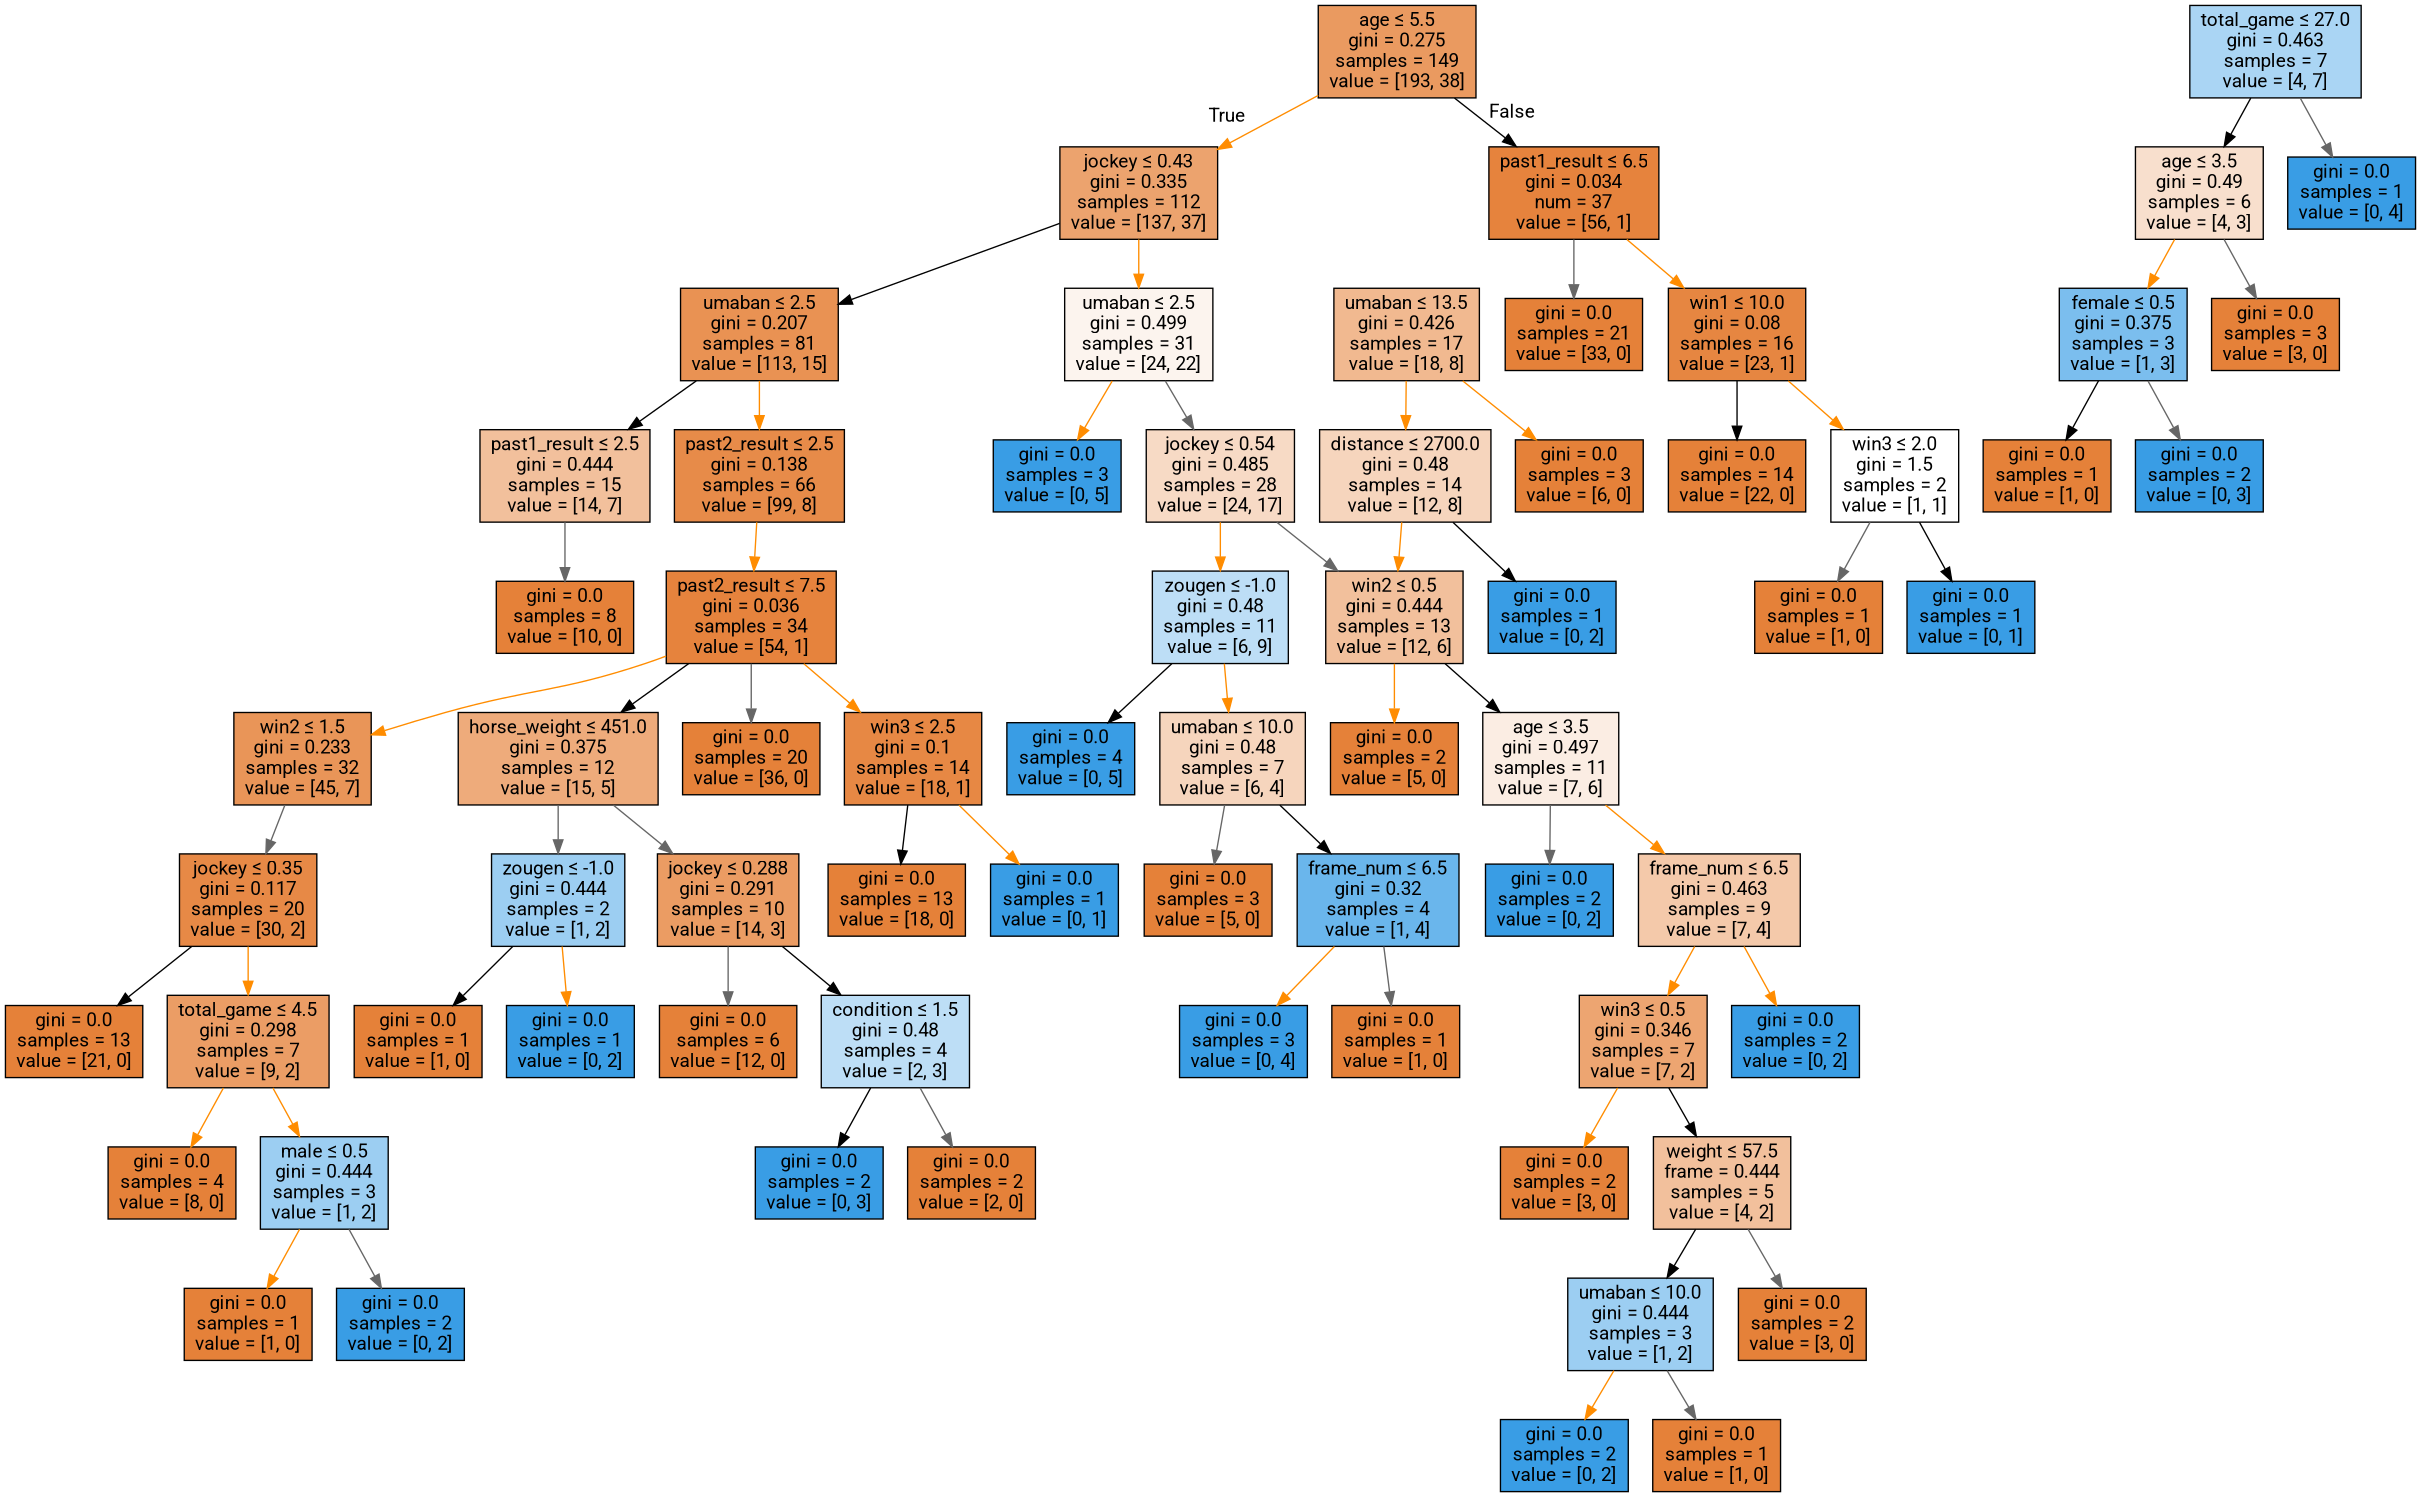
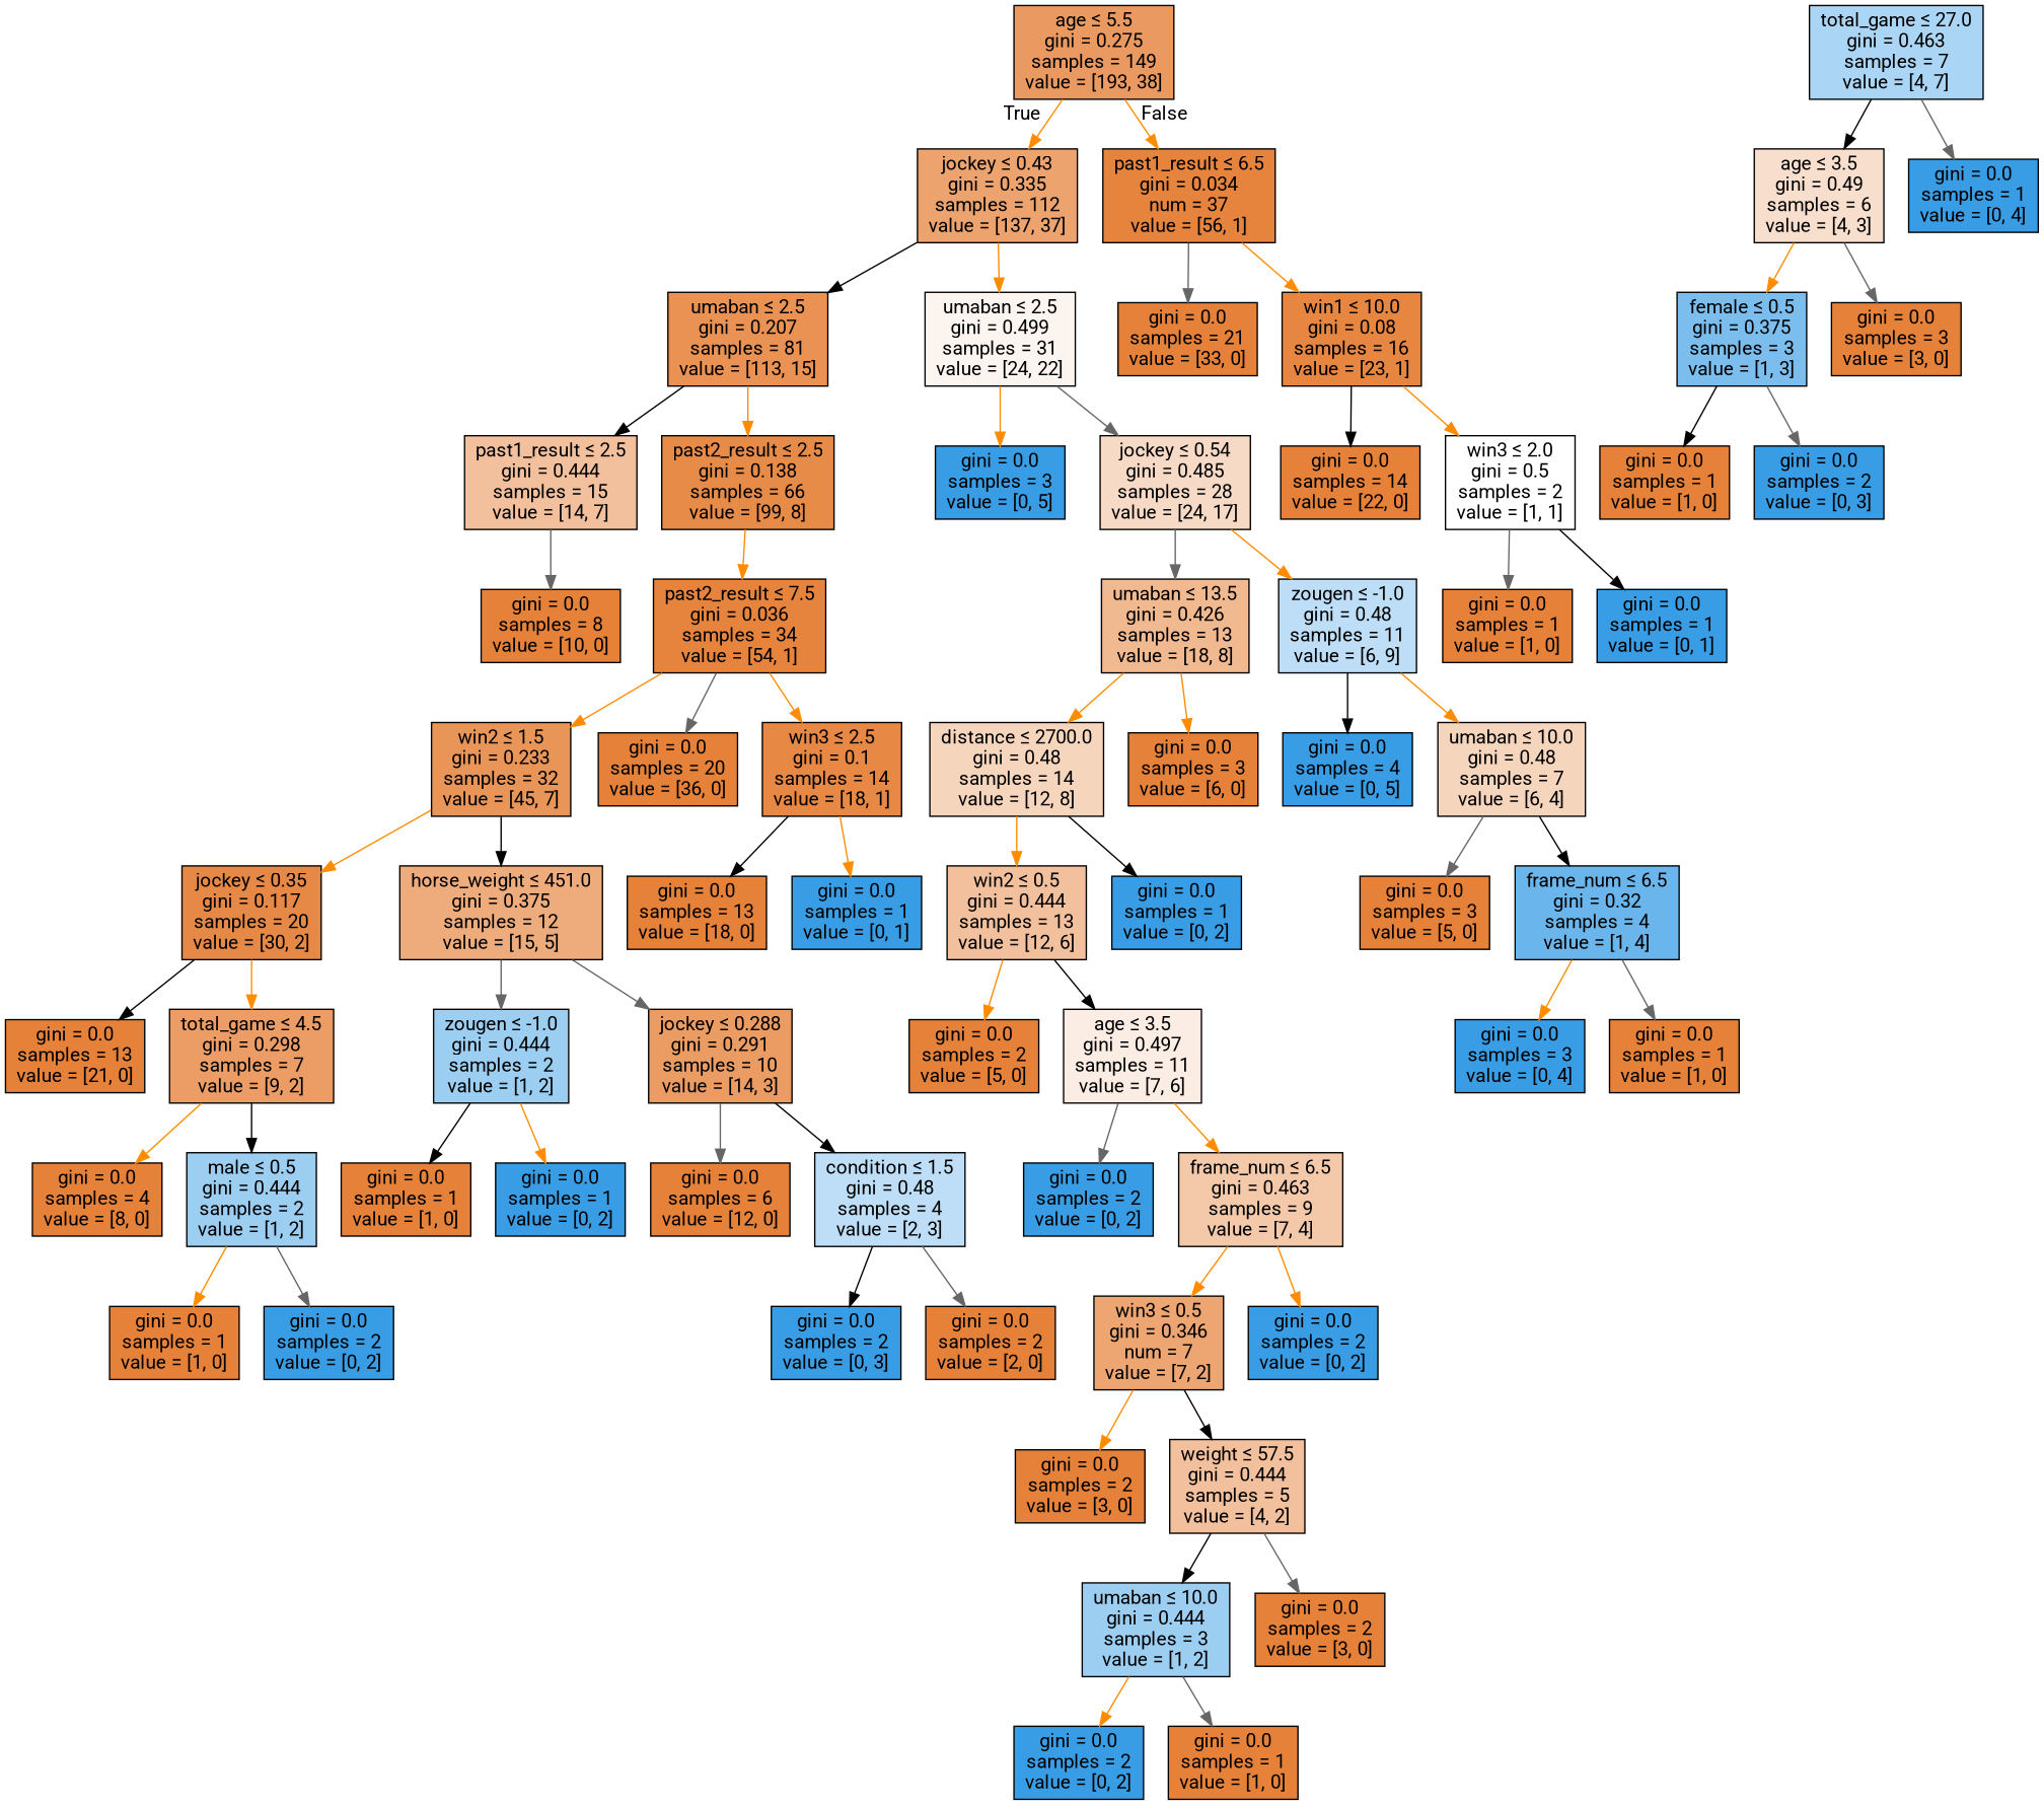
  digraph {
    fontname=Roboto
    node [color=black fillcolor="#e58139ff" fontname=Roboto shape=box style=filled]
    edge [color=darkorange fontname=Roboto]
    n1 [fillcolor="#e58139cd" label=<age &le; 5.5<br/>gini = 0.275<br/>samples = 149<br/>value = [193, 38]>]
    n2 [fillcolor="#e58139ba" label=<jockey &le; 0.43<br/>gini = 0.335<br/>samples = 112<br/>value = [137, 37]>]
    n3 [fillcolor="#e58139fa" label=<past1_result &le; 6.5<br/>gini = 0.034<br/>num = 37<br/>value = [56, 1]>]
    n4 [fillcolor="#e58139dd" label=<umaban &le; 2.5<br/>gini = 0.207<br/>samples = 81<br/>value = [113, 15]>]
    n5 [fillcolor="#e5813915" label=<umaban &le; 2.5<br/>gini = 0.499<br/>samples = 31<br/>value = [24, 22]>]
    n6 [label=<gini = 0.0<br/>samples = 21<br/>value = [33, 0]>]
    n7 [fillcolor="#e58139f4" label=<win1 &le; 10.0<br/>gini = 0.08<br/>samples = 16<br/>value = [23, 1]>]
    n8 [fillcolor="#e581397f" label=<past1_result &le; 2.5<br/>gini = 0.444<br/>samples = 15<br/>value = [14, 7]>]
    n9 [fillcolor="#e58139ea" label=<past2_result &le; 2.5<br/>gini = 0.138<br/>samples = 66<br/>value = [99, 8]>]
    n10 [fillcolor="#399de5ff" label=<gini = 0.0<br/>samples = 3<br/>value = [0, 5]>]
    n11 [fillcolor="#e581394a" label=<jockey &le; 0.54<br/>gini = 0.485<br/>samples = 28<br/>value = [24, 17]>]
    n12 [label=<gini = 0.0<br/>samples = 8<br/>value = [10, 0]>]
    n13 [fillcolor="#e58139fa" label=<past2_result &le; 7.5<br/>gini = 0.036<br/>samples = 34<br/>value = [54, 1]>]
    n14 [fillcolor="#399de56d" label=<total_game &le; 27.0<br/>gini = 0.463<br/>samples = 7<br/>value = [4, 7]>]
    n15 [fillcolor="#e5813940" label=<age &le; 3.5<br/>gini = 0.49<br/>samples = 6<br/>value = [4, 3]>]
    n16 [fillcolor="#399de5ff" label=<gini = 0.0<br/>samples = 1<br/>value = [0, 4]>]
    n17 [fillcolor="#399de5aa" label=<female &le; 0.5<br/>gini = 0.375<br/>samples = 3<br/>value = [1, 3]>]
    n18 [label=<gini = 0.0<br/>samples = 3<br/>value = [3, 0]>]
    n19 [label=<gini = 0.0<br/>samples = 1<br/>value = [1, 0]>]
    n20 [fillcolor="#399de5ff" label=<gini = 0.0<br/>samples = 2<br/>value = [0, 3]>]
    n21 [fillcolor="#e58139d7" label=<win2 &le; 1.5<br/>gini = 0.233<br/>samples = 32<br/>value = [45, 7]>]
    n22 [fillcolor="#e58139ee" label=<jockey &le; 0.35<br/>gini = 0.117<br/>samples = 20<br/>value = [30, 2]>]
    n23 [fillcolor="#e58139aa" label=<horse_weight &le; 451.0<br/>gini = 0.375<br/>samples = 12<br/>value = [15, 5]>]
    n24 [label=<gini = 0.0<br/>samples = 20<br/>value = [36, 0]>]
    n25 [fillcolor="#e58139f1" label=<win3 &le; 2.5<br/>gini = 0.1<br/>samples = 14<br/>value = [18, 1]>]
    n26 [label=<gini = 0.0<br/>samples = 13<br/>value = [21, 0]>]
    n27 [fillcolor="#e58139c6" label=<total_game &le; 4.5<br/>gini = 0.298<br/>samples = 7<br/>value = [9, 2]>]
    n28 [fillcolor="#399de57f" label=<zougen &le; -1.0<br/>gini = 0.444<br/>samples = 2<br/>value = [1, 2]>]
    n29 [fillcolor="#e58139c8" label=<jockey &le; 0.288<br/>gini = 0.291<br/>samples = 10<br/>value = [14, 3]>]
    n30 [label=<gini = 0.0<br/>samples = 4<br/>value = [8, 0]>]
-   n31 [fillcolor="#399de57f" label=<male &le; 0.5<br/>gini = 0.444<br/>samples = 3<br/>value = [1, 2]>]
+   n31 [fillcolor="#399de57f" label=<male &le; 0.5<br/>gini = 0.444<br/>samples = 2<br/>value = [1, 2]>]
    n32 [label=<gini = 0.0<br/>samples = 1<br/>value = [1, 0]>]
    n33 [fillcolor="#399de5ff" label=<gini = 0.0<br/>samples = 2<br/>value = [0, 2]>]
    n34 [label=<gini = 0.0<br/>samples = 1<br/>value = [1, 0]>]
    n35 [fillcolor="#399de5ff" label=<gini = 0.0<br/>samples = 1<br/>value = [0, 2]>]
    n36 [label=<gini = 0.0<br/>samples = 6<br/>value = [12, 0]>]
    n37 [fillcolor="#399de555" label=<condition &le; 1.5<br/>gini = 0.48<br/>samples = 4<br/>value = [2, 3]>]
    n38 [fillcolor="#399de5ff" label=<gini = 0.0<br/>samples = 2<br/>value = [0, 3]>]
    n39 [label=<gini = 0.0<br/>samples = 2<br/>value = [2, 0]>]
    n40 [label=<gini = 0.0<br/>samples = 13<br/>value = [18, 0]>]
    n41 [fillcolor="#399de5ff" label=<gini = 0.0<br/>samples = 1<br/>value = [0, 1]>]
-   n42 [fillcolor="#e581398e" label=<umaban &le; 13.5<br/>gini = 0.426<br/>samples = 17<br/>value = [18, 8]>]
+   n42 [fillcolor="#e581398e" label=<umaban &le; 13.5<br/>gini = 0.426<br/>samples = 13<br/>value = [18, 8]>]
    n43 [fillcolor="#399de555" label=<zougen &le; -1.0<br/>gini = 0.48<br/>samples = 11<br/>value = [6, 9]>]
    n44 [fillcolor="#e5813955" label=<distance &le; 2700.0<br/>gini = 0.48<br/>samples = 14<br/>value = [12, 8]>]
    n45 [label=<gini = 0.0<br/>samples = 3<br/>value = [6, 0]>]
    n46 [fillcolor="#399de5ff" label=<gini = 0.0<br/>samples = 4<br/>value = [0, 5]>]
    n47 [fillcolor="#e5813955" label=<umaban &le; 10.0<br/>gini = 0.48<br/>samples = 7<br/>value = [6, 4]>]
    n48 [fillcolor="#e581397f" label=<win2 &le; 0.5<br/>gini = 0.444<br/>samples = 13<br/>value = [12, 6]>]
    n49 [fillcolor="#399de5ff" label=<gini = 0.0<br/>samples = 1<br/>value = [0, 2]>]
    n50 [label=<gini = 0.0<br/>samples = 2<br/>value = [5, 0]>]
    n51 [fillcolor="#e5813924" label=<age &le; 3.5<br/>gini = 0.497<br/>samples = 11<br/>value = [7, 6]>]
    n52 [fillcolor="#399de5ff" label=<gini = 0.0<br/>samples = 2<br/>value = [0, 2]>]
    n53 [fillcolor="#e581396d" label=<frame_num &le; 6.5<br/>gini = 0.463<br/>samples = 9<br/>value = [7, 4]>]
-   n54 [fillcolor="#e58139b6" label=<win3 &le; 0.5<br/>gini = 0.346<br/>samples = 7<br/>value = [7, 2]>]
+   n54 [fillcolor="#e58139b6" label=<win3 &le; 0.5<br/>gini = 0.346<br/>num = 7<br/>value = [7, 2]>]
    n55 [fillcolor="#399de5ff" label=<gini = 0.0<br/>samples = 2<br/>value = [0, 2]>]
    n56 [label=<gini = 0.0<br/>samples = 2<br/>value = [3, 0]>]
-   n57 [fillcolor="#e581397f" label=<weight &le; 57.5<br/>frame = 0.444<br/>samples = 5<br/>value = [4, 2]>]
+   n57 [fillcolor="#e581397f" label=<weight &le; 57.5<br/>gini = 0.444<br/>samples = 5<br/>value = [4, 2]>]
    n58 [fillcolor="#399de57f" label=<umaban &le; 10.0<br/>gini = 0.444<br/>samples = 3<br/>value = [1, 2]>]
    n59 [label=<gini = 0.0<br/>samples = 2<br/>value = [3, 0]>]
    n60 [fillcolor="#399de5ff" label=<gini = 0.0<br/>samples = 2<br/>value = [0, 2]>]
    n61 [label=<gini = 0.0<br/>samples = 1<br/>value = [1, 0]>]
    n62 [label=<gini = 0.0<br/>samples = 3<br/>value = [5, 0]>]
    n63 [fillcolor="#399de5bf" label=<frame_num &le; 6.5<br/>gini = 0.32<br/>samples = 4<br/>value = [1, 4]>]
    n64 [fillcolor="#399de5ff" label=<gini = 0.0<br/>samples = 3<br/>value = [0, 4]>]
    n65 [label=<gini = 0.0<br/>samples = 1<br/>value = [1, 0]>]
    n66 [label=<gini = 0.0<br/>samples = 14<br/>value = [22, 0]>]
-   n67 [fillcolor="#e5813900" label=<win3 &le; 2.0<br/>gini = 1.5<br/>samples = 2<br/>value = [1, 1]>]
+   n67 [fillcolor="#e5813900" label=<win3 &le; 2.0<br/>gini = 0.5<br/>samples = 2<br/>value = [1, 1]>]
    n68 [label=<gini = 0.0<br/>samples = 1<br/>value = [1, 0]>]
    n69 [fillcolor="#399de5ff" label=<gini = 0.0<br/>samples = 1<br/>value = [0, 1]>]
    n1 -> n2 [headlabel=True labelangle=45 labeldistance=2.5]
-   n1 -> n3 [color=black headlabel=False labelangle=-45 labeldistance=2.5]
+   n1 -> n3 [headlabel=False labelangle=-45 labeldistance=2.5]
    n2 -> n4 [color=black]
    n2 -> n5
    n3 -> n6 [color=gray40]
    n3 -> n7
    n4 -> n8 [color=black]
    n4 -> n9
    n5 -> n10
    n5 -> n11 [color=gray40]
    n7 -> n66 [color=black]
    n7 -> n67
    n8 -> n12 [color=gray40]
    n9 -> n13
-   n11 -> n48 [color=gray40]
+   n11 -> n42 [color=gray40]
    n11 -> n43
    n13 -> n21
    n13 -> n24 [color=gray40]
    n13 -> n25
    n14 -> n15 [color=black]
    n14 -> n16 [color=gray40]
    n15 -> n17
    n15 -> n18 [color=gray40]
    n17 -> n19 [color=black]
    n17 -> n20 [color=gray40]
-   n21 -> n22 [color=gray40]
-   n13 -> n23 [color=black]
+   n21 -> n22
+   n21 -> n23 [color=black]
    n22 -> n26 [color=black]
    n22 -> n27
    n23 -> n28 [color=gray40]
    n23 -> n29 [color=gray40]
    n25 -> n40 [color=black]
    n25 -> n41
    n27 -> n30
-   n27 -> n31
+   n27 -> n31 [color=black]
    n28 -> n34 [color=black]
    n28 -> n35
    n29 -> n36 [color=gray40]
    n29 -> n37 [color=black]
    n31 -> n32
    n31 -> n33 [color=gray40]
    n37 -> n38 [color=black]
    n37 -> n39 [color=gray40]
    n42 -> n44
    n42 -> n45
    n43 -> n46 [color=black]
    n43 -> n47
    n44 -> n48
    n44 -> n49 [color=black]
    n47 -> n62 [color=gray40]
    n47 -> n63 [color=black]
    n48 -> n50
    n48 -> n51 [color=black]
    n51 -> n52 [color=gray40]
    n51 -> n53
    n53 -> n54
    n53 -> n55
    n54 -> n56
    n54 -> n57 [color=black]
    n57 -> n58 [color=black]
    n57 -> n59 [color=gray40]
    n58 -> n60
    n58 -> n61 [color=gray40]
    n63 -> n64
    n63 -> n65 [color=gray40]
    n67 -> n68 [color=gray40]
    n67 -> n69 [color=black]
  }
